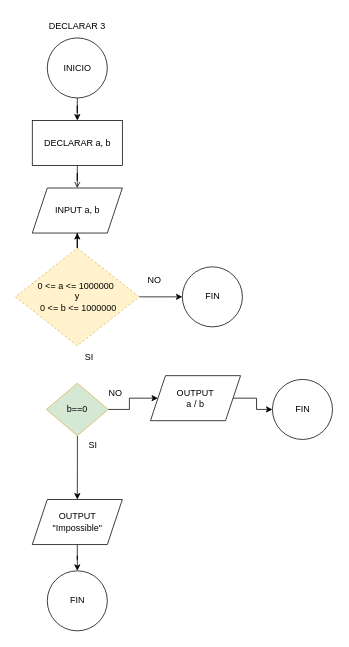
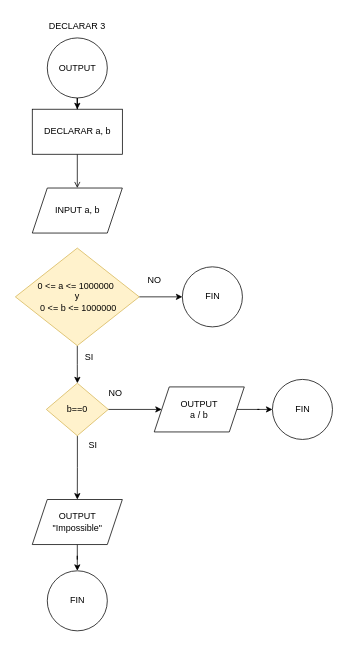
  <mxCell id="0" />
  <mxCell id="1" parent="0" />
  <mxCell id="2" value="DECLARAR 3" style="text;html=1;align=center;verticalAlign=middle;resizable=0;points=[];autosize=1;strokeColor=none;fillColor=none;" parent="1" vertex="1"><mxGeometry x="57" y="20" width="90" height="30" as="geometry" /></mxCell>
  <mxCell id="3" value="" style="edgeStyle=orthogonalEdgeStyle;rounded=0;orthogonalLoop=1;jettySize=auto;html=1;" edge="1" parent="1" source="4" target="6"><mxGeometry relative="1" as="geometry" /></mxCell>
- <mxCell id="4" value="INICIO" style="ellipse;whiteSpace=wrap;html=1;" vertex="1" parent="1"><mxGeometry x="62.5" y="50" width="80" height="80" as="geometry" /></mxCell>
+ <mxCell id="4" value="OUTPUT" style="ellipse;whiteSpace=wrap;html=1;" vertex="1" parent="1"><mxGeometry x="62.5" y="50" width="80" height="80" as="geometry" /></mxCell>
  <mxCell id="5" value="" style="edgeStyle=orthogonalEdgeStyle;rounded=0;orthogonalLoop=1;jettySize=auto;html=1;endArrow=open;" edge="1" parent="1" source="6" target="7"><mxGeometry relative="1" as="geometry" /></mxCell>
- <mxCell id="6" value="DECLARAR a, b" style="whiteSpace=wrap;html=1;" vertex="1" parent="1"><mxGeometry x="42.5" y="160" width="120" height="60" as="geometry" /></mxCell>
+ <mxCell id="6" value="DECLARAR a, b" style="whiteSpace=wrap;html=1;" vertex="1" parent="1"><mxGeometry x="42.5" y="145" width="120" height="60" as="geometry" /></mxCell>
  <mxCell id="7" value="INPUT a, b" style="shape=parallelogram;perimeter=parallelogramPerimeter;whiteSpace=wrap;html=1;fixedSize=1;" vertex="1" parent="1"><mxGeometry x="42.5" y="250" width="120" height="60" as="geometry" /></mxCell>
  <mxCell id="8" value="" style="edgeStyle=orthogonalEdgeStyle;rounded=0;orthogonalLoop=1;jettySize=auto;html=1;" edge="1" parent="1" source="10" target="11"><mxGeometry relative="1" as="geometry" /></mxCell>
- <mxCell id="9" value="" style="edgeStyle=orthogonalEdgeStyle;rounded=0;orthogonalLoop=1;jettySize=auto;html=1;" edge="1" parent="1" source="10" target="7"><mxGeometry relative="1" as="geometry" /></mxCell>
- <mxCell id="10" value="0 &amp;lt;= a &amp;lt;= 1000000&amp;nbsp;&lt;div&gt;&lt;div&gt;y&lt;/div&gt;&lt;div&gt;&amp;nbsp;0 &amp;lt;= b &amp;lt;= 1000000&lt;/div&gt;&lt;/div&gt;" style="rhombus;whiteSpace=wrap;html=1;fillColor=#fff2cc;strokeColor=#d6b656;dashed=1;" vertex="1" parent="1"><mxGeometry x="20" y="330" width="165" height="130" as="geometry" /></mxCell>
+ <mxCell id="9" value="" style="edgeStyle=orthogonalEdgeStyle;rounded=0;orthogonalLoop=1;jettySize=auto;html=1;" edge="1" parent="1" source="10" target="16"><mxGeometry relative="1" as="geometry" /></mxCell>
+ <mxCell id="10" value="0 &amp;lt;= a &amp;lt;= 1000000&amp;nbsp;&lt;div&gt;&lt;div&gt;y&lt;/div&gt;&lt;div&gt;&amp;nbsp;0 &amp;lt;= b &amp;lt;= 1000000&lt;/div&gt;&lt;/div&gt;" style="rhombus;whiteSpace=wrap;html=1;fillColor=#fff2cc;strokeColor=#d6b656;" vertex="1" parent="1"><mxGeometry x="20" y="330" width="165" height="130" as="geometry" /></mxCell>
  <mxCell id="11" value="FIN" style="ellipse;whiteSpace=wrap;html=1;" vertex="1" parent="1"><mxGeometry x="242.5" y="355" width="80" height="80" as="geometry" /></mxCell>
  <mxCell id="12" value="NO" style="text;html=1;align=center;verticalAlign=middle;resizable=0;points=[];autosize=1;strokeColor=none;fillColor=none;" vertex="1" parent="1"><mxGeometry x="185" y="358" width="40" height="30" as="geometry" /></mxCell>
  <mxCell id="13" value="SI" style="text;html=1;align=center;verticalAlign=middle;resizable=0;points=[];autosize=1;strokeColor=none;fillColor=none;" vertex="1" parent="1"><mxGeometry x="102.5" y="460" width="30" height="30" as="geometry" /></mxCell>
  <mxCell id="14" value="" style="edgeStyle=orthogonalEdgeStyle;rounded=0;orthogonalLoop=1;jettySize=auto;html=1;" edge="1" parent="1" source="16" target="20"><mxGeometry relative="1" as="geometry" /></mxCell>
  <mxCell id="15" value="" style="edgeStyle=orthogonalEdgeStyle;rounded=0;orthogonalLoop=1;jettySize=auto;html=1;" edge="1" parent="1" source="16" target="22"><mxGeometry relative="1" as="geometry" /></mxCell>
- <mxCell id="16" value="b==0" style="rhombus;whiteSpace=wrap;html=1;fillColor=#d5e8d4;strokeColor=#d6b656;" vertex="1" parent="1"><mxGeometry x="61.25" y="510" width="82.5" height="70" as="geometry" /></mxCell>
+ <mxCell id="16" value="b==0" style="rhombus;whiteSpace=wrap;html=1;fillColor=#fff2cc;strokeColor=#d6b656;" vertex="1" parent="1"><mxGeometry x="61.25" y="510" width="82.5" height="70" as="geometry" /></mxCell>
  <mxCell id="17" value="NO" style="text;html=1;align=center;verticalAlign=middle;resizable=0;points=[];autosize=1;strokeColor=none;fillColor=none;" vertex="1" parent="1"><mxGeometry x="132.5" y="508" width="40" height="30" as="geometry" /></mxCell>
  <mxCell id="18" value="SI" style="text;html=1;align=center;verticalAlign=middle;resizable=0;points=[];autosize=1;strokeColor=none;fillColor=none;" vertex="1" parent="1"><mxGeometry x="107.5" y="578" width="30" height="30" as="geometry" /></mxCell>
  <mxCell id="19" value="" style="edgeStyle=orthogonalEdgeStyle;rounded=0;orthogonalLoop=1;jettySize=auto;html=1;" edge="1" parent="1" source="20" target="23"><mxGeometry relative="1" as="geometry" /></mxCell>
- <mxCell id="20" value="OUTPUT&lt;div&gt;a / b&lt;/div&gt;" style="shape=parallelogram;perimeter=parallelogramPerimeter;whiteSpace=wrap;html=1;fixedSize=1;" vertex="1" parent="1"><mxGeometry x="200" y="500" width="120" height="60" as="geometry" /></mxCell>
+ <mxCell id="20" value="OUTPUT&lt;div&gt;a / b&lt;/div&gt;" style="shape=parallelogram;perimeter=parallelogramPerimeter;whiteSpace=wrap;html=1;fixedSize=1;" vertex="1" parent="1"><mxGeometry x="205" y="515" width="120" height="60" as="geometry" /></mxCell>
  <mxCell id="21" value="" style="edgeStyle=orthogonalEdgeStyle;rounded=0;orthogonalLoop=1;jettySize=auto;html=1;" edge="1" parent="1" source="22" target="24"><mxGeometry relative="1" as="geometry" /></mxCell>
  <mxCell id="22" value="OUTPUT &quot;Impossible&quot;" style="shape=parallelogram;perimeter=parallelogramPerimeter;whiteSpace=wrap;html=1;fixedSize=1;" vertex="1" parent="1"><mxGeometry x="42.5" y="665" width="120" height="60" as="geometry" /></mxCell>
  <mxCell id="23" value="FIN" style="ellipse;whiteSpace=wrap;html=1;" vertex="1" parent="1"><mxGeometry x="362.5" y="505" width="80" height="80" as="geometry" /></mxCell>
  <mxCell id="24" value="FIN" style="ellipse;whiteSpace=wrap;html=1;" vertex="1" parent="1"><mxGeometry x="62.5" y="760" width="80" height="80" as="geometry" /></mxCell>
